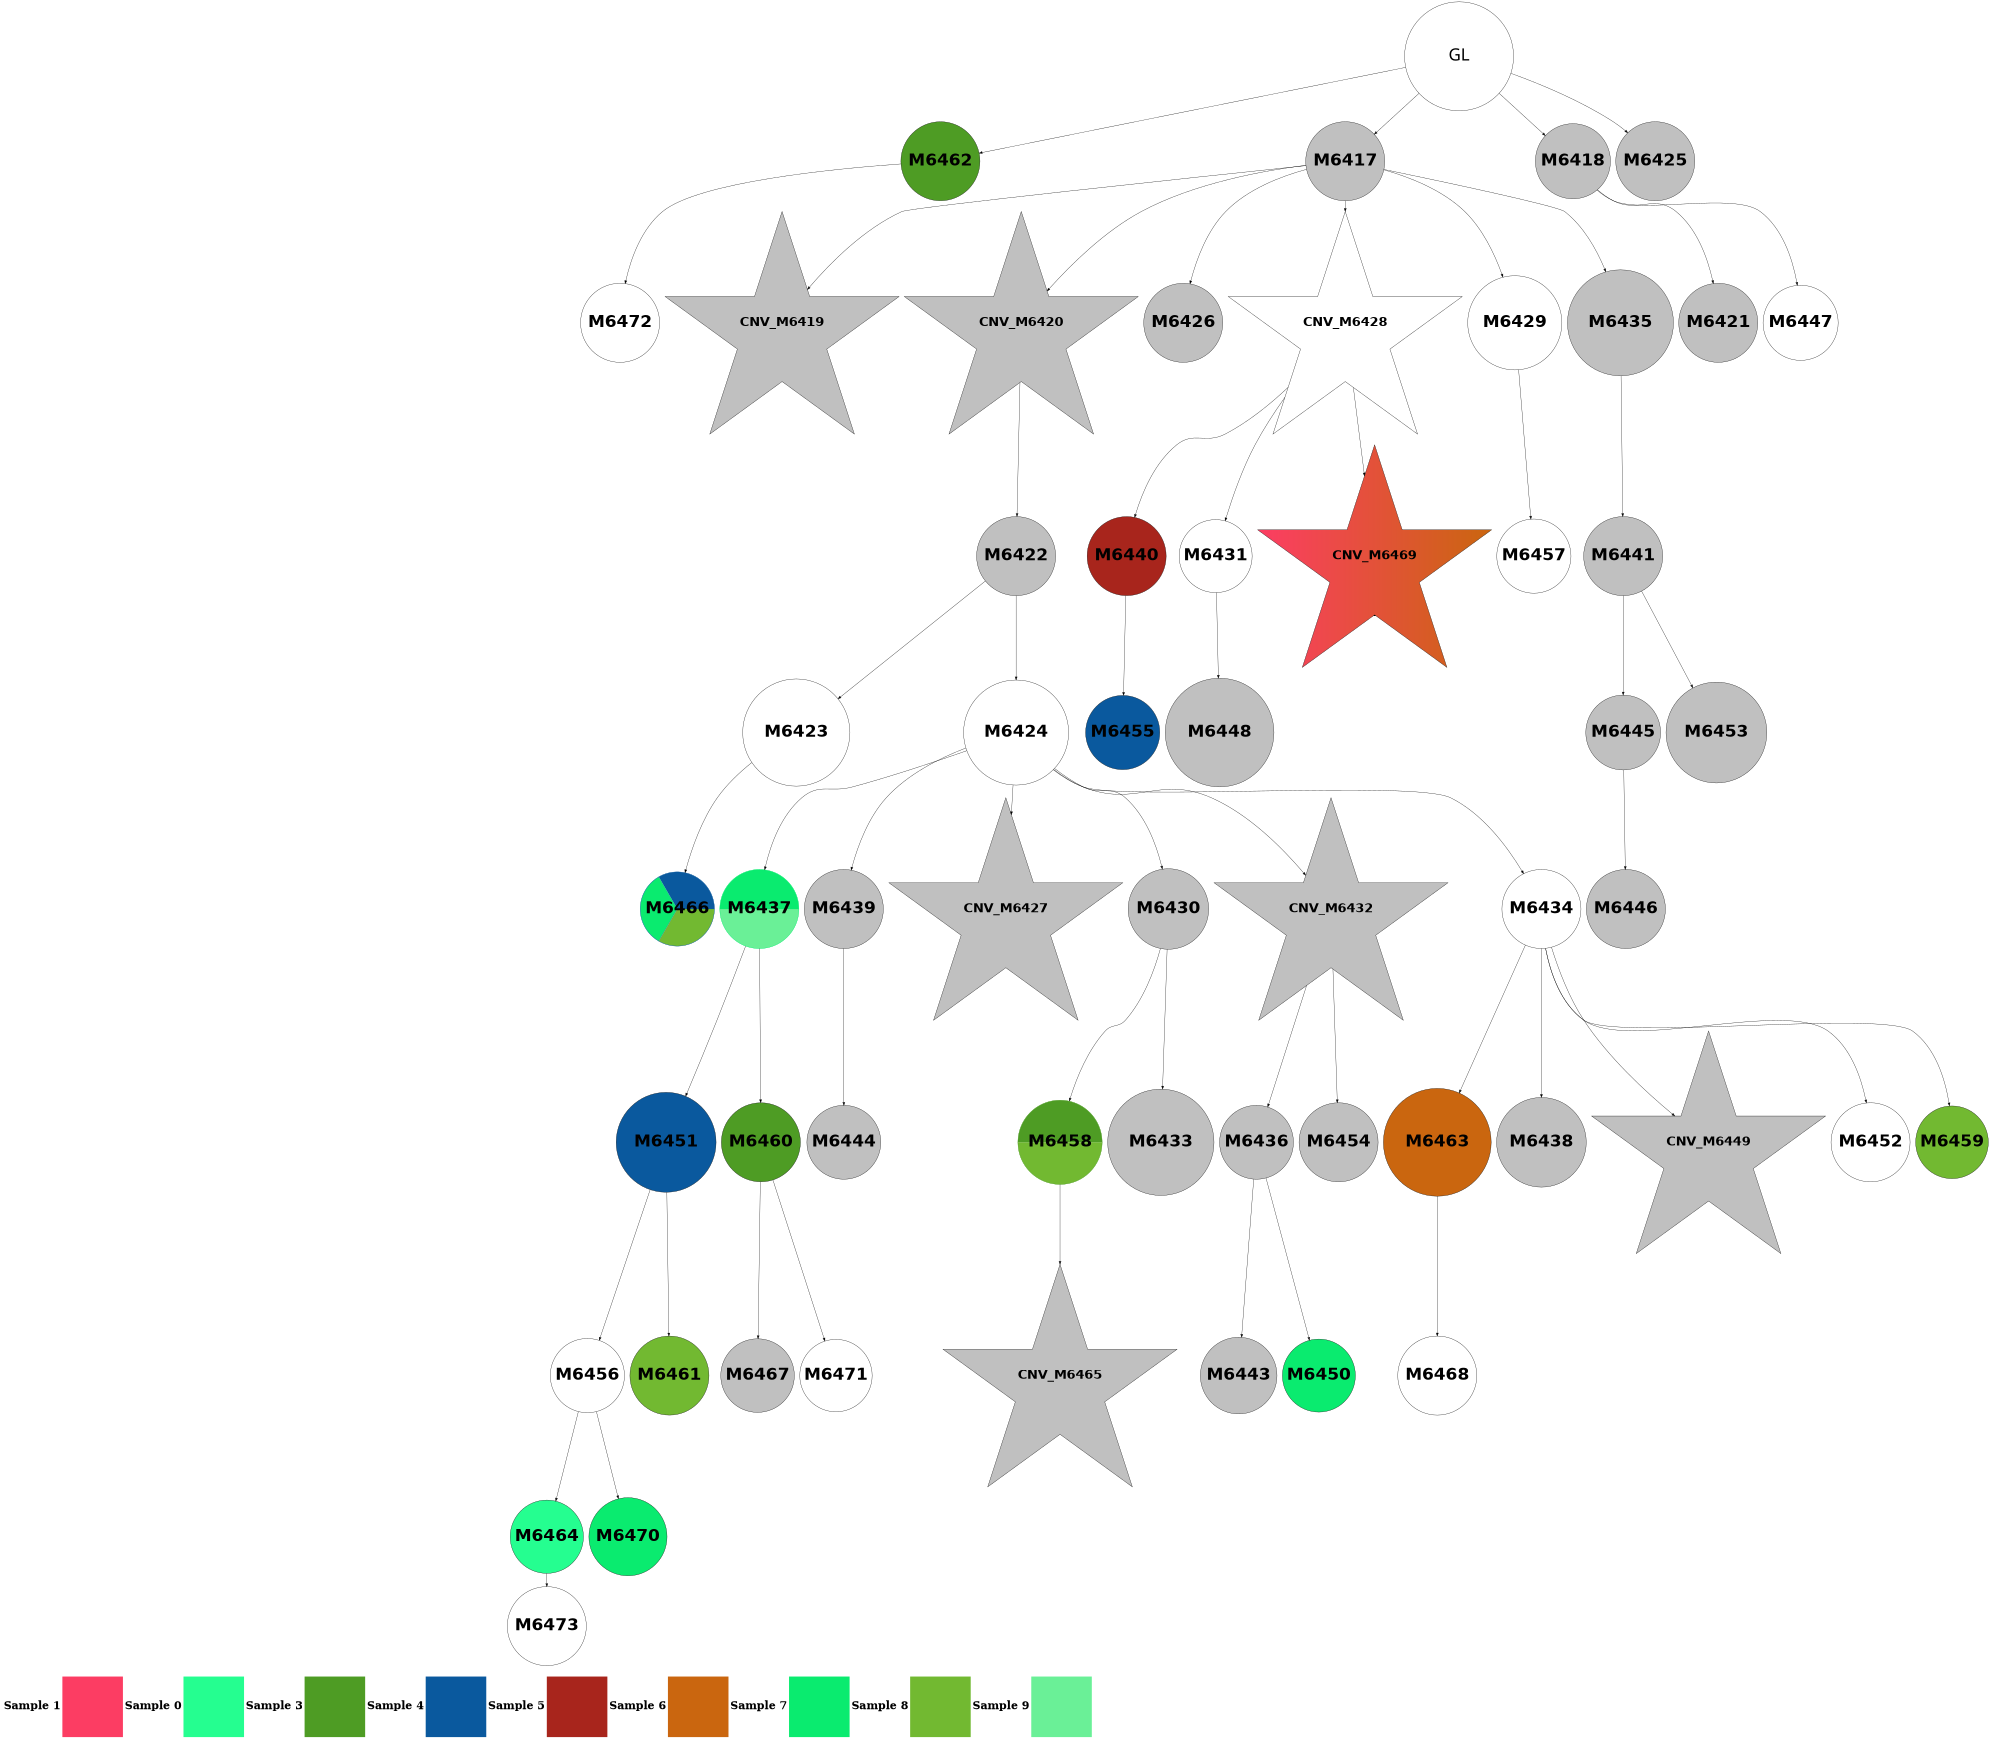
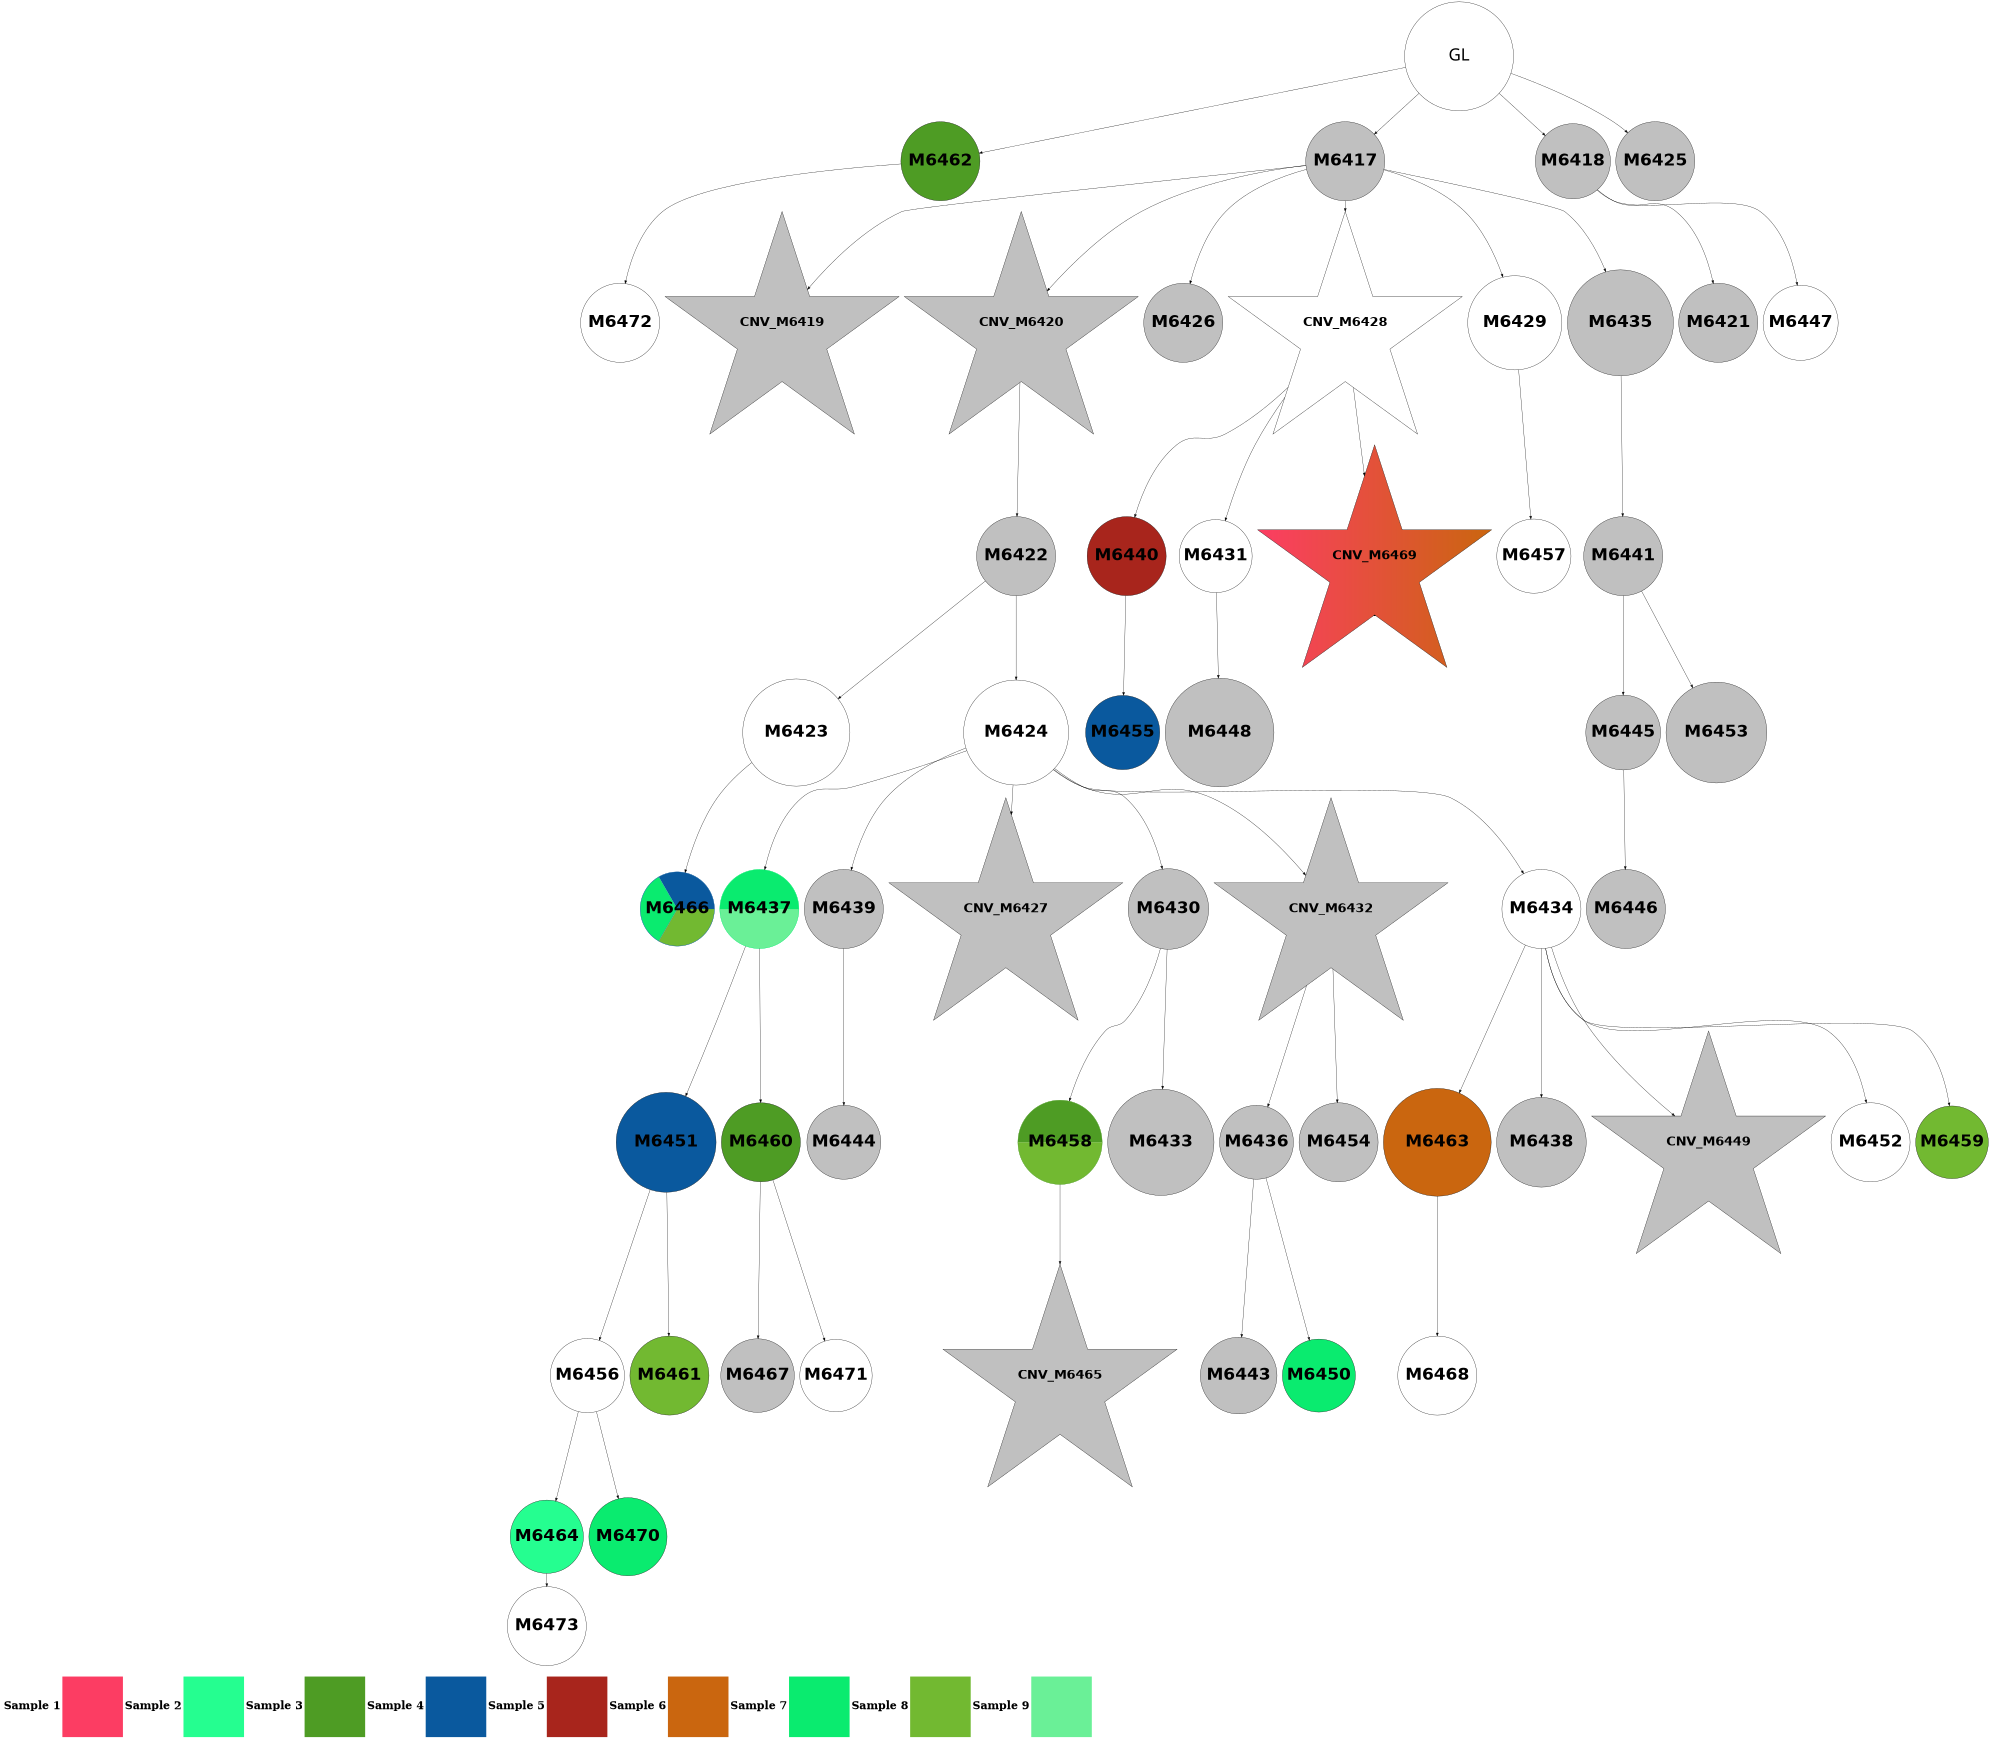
  digraph {
    rankdir=TB
    node [shape=circle fillcolor=grey fontname="helvetica-bold" fontsize=56 style=filled]
-   n1 [label=<<TABLE border="0" cellborder="0" cellspacing="0">  <TR><TD width="200" height="200" colspan="1"><FONT POINT-SIZE="36.0"><B>Sample 1</B></FONT></TD><TD width="200" height="200" colspan="1" BGCOLOR="#fc3d63"></TD> <TD width="200" height="200" colspan="1"><FONT POINT-SIZE="36.0"><B>Sample 0</B></FONT></TD><TD width="200" height="200" colspan="1" BGCOLOR="#25fe90"></TD> <TD width="200" height="200" colspan="1"><FONT POINT-SIZE="36.0"><B>Sample 3</B></FONT></TD><TD width="200" height="200" colspan="1" BGCOLOR="#4e9c24"></TD> <TD width="200" height="200" colspan="1"><FONT POINT-SIZE="36.0"><B>Sample 4</B></FONT></TD><TD width="200" height="200" colspan="1" BGCOLOR="#0a599e"></TD> <TD width="200" height="200" colspan="1"><FONT POINT-SIZE="36.0"><B>Sample 5</B></FONT></TD><TD width="200" height="200" colspan="1" BGCOLOR="#a8251c"></TD> <TD width="200" height="200" colspan="1"><FONT POINT-SIZE="36.0"><B>Sample 6</B></FONT></TD><TD width="200" height="200" colspan="1" BGCOLOR="#ca660f"></TD> <TD width="200" height="200" colspan="1"><FONT POINT-SIZE="36.0"><B>Sample 7</B></FONT></TD><TD width="200" height="200" colspan="1" BGCOLOR="#0aeb6f"></TD> <TD width="200" height="200" colspan="1"><FONT POINT-SIZE="36.0"><B>Sample 8</B></FONT></TD><TD width="200" height="200" colspan="1" BGCOLOR="#72b931"></TD> <TD width="200" height="200" colspan="1"><FONT POINT-SIZE="36.0"><B>Sample 9</B></FONT></TD><TD width="200" height="200" colspan="1" BGCOLOR="#6af097"></TD> </TR></TABLE>> margin=0 shape=none fillcolor="" fontname="" fontsize="" style=""]
+   n1 [label=<<TABLE border="0" cellborder="0" cellspacing="0">  <TR><TD width="200" height="200" colspan="1"><FONT POINT-SIZE="36.0"><B>Sample 1</B></FONT></TD><TD width="200" height="200" colspan="1" BGCOLOR="#fc3d63"></TD> <TD width="200" height="200" colspan="1"><FONT POINT-SIZE="36.0"><B>Sample 2</B></FONT></TD><TD width="200" height="200" colspan="1" BGCOLOR="#25fe90"></TD> <TD width="200" height="200" colspan="1"><FONT POINT-SIZE="36.0"><B>Sample 3</B></FONT></TD><TD width="200" height="200" colspan="1" BGCOLOR="#4e9c24"></TD> <TD width="200" height="200" colspan="1"><FONT POINT-SIZE="36.0"><B>Sample 4</B></FONT></TD><TD width="200" height="200" colspan="1" BGCOLOR="#0a599e"></TD> <TD width="200" height="200" colspan="1"><FONT POINT-SIZE="36.0"><B>Sample 5</B></FONT></TD><TD width="200" height="200" colspan="1" BGCOLOR="#a8251c"></TD> <TD width="200" height="200" colspan="1"><FONT POINT-SIZE="36.0"><B>Sample 6</B></FONT></TD><TD width="200" height="200" colspan="1" BGCOLOR="#ca660f"></TD> <TD width="200" height="200" colspan="1"><FONT POINT-SIZE="36.0"><B>Sample 7</B></FONT></TD><TD width="200" height="200" colspan="1" BGCOLOR="#0aeb6f"></TD> <TD width="200" height="200" colspan="1"><FONT POINT-SIZE="36.0"><B>Sample 8</B></FONT></TD><TD width="200" height="200" colspan="1" BGCOLOR="#72b931"></TD> <TD width="200" height="200" colspan="1"><FONT POINT-SIZE="36.0"><B>Sample 9</B></FONT></TD><TD width="200" height="200" colspan="1" BGCOLOR="#6af097"></TD> </TR></TABLE>> margin=0 shape=none fillcolor="" fontname="" fontsize="" style=""]
    n2 [height=2 label=M6436 width=2.7]
    n3 [height=2 label=M6443 width=3.51]
    n4 [fillcolor="#0aeb6f" height=2 label=M6450 width=3.04]
    n5 [color="#0aeb6f:#6af097" height=2 label=M6437 style=wedged width=1.34 fillcolor=""]
    n6 [fillcolor="#0a599e" height=2 label=M6451 width=4.58]
    n7 [fillcolor="#4e9c24" height=2 label=M6460 width=0.79]
    n8 [fillcolor=white height=2 label=M6456 width=2.62]
    n9 [fillcolor="#72b931" height=2 label=M6461 width=0.11]
    n10 [height=2 label=M6467 width=3.38]
    n11 [fillcolor=white height=2 label=M6471 width=3.21]
    n12 [fillcolor="#25fe90" height=2 label=M6464 width=2.92]
    n13 [fillcolor="#0aeb6f" height=2 label=M6470 width=2.09]
    n14 [height=2 label=M6439 width=1.66]
    n15 [height=2 label=M6444 width=2.76]
    n16 [fillcolor="#a8251c" height=2 label=M6440 width=0.58]
    n17 [fillcolor="#0a599e" height=2 label=M6455 width=2.67]
    n18 [height=2 label=M6441 width=0.87]
    n19 [height=2 label=M6445 width=2.5]
    n20 [height=2 label=M6453 width=4.63]
    n21 [height=2 label=M6446 width=1.57]
    n22 [fillcolor=white height=2 label=M6473 width=0.63]
    n23 [color="#4e9c24:#72b931" height=2 label=M6458 style=wedged width=3.86 fillcolor=""]
    n24 [fontsize=42 label=CNV_M6465 shape=star]
    n25 [fillcolor="#4e9c24" height=2 label=M6462 width=0.02]
    n26 [fillcolor=white height=2 label=M6472 width=1.45]
    n27 [fillcolor="#ca660f" height=2 label=M6463 width=4.95]
    n28 [fillcolor=white height=2 label=M6468 width=1.46]
    n29 [fontname="arial-bold" height=5 label=GL width=5 shape="" fillcolor="" style=""]
    n30 [height=2 label=M6417 width=0.42]
    n31 [height=2 label=M6418 width=3.44]
    n32 [height=2 label=M6425 width=1.14]
    n33 [fontsize=42 label=CNV_M6419 shape=star]
    n34 [fontsize=42 label=CNV_M6420 shape=star]
    n35 [height=2 label=M6426 width=1.41]
    n36 [fillcolor=white fontsize=42 label=CNV_M6428 shape=star]
    n37 [fillcolor=white height=2 label=M6429 width=4.32]
    n38 [height=2 label=M6435 width=4.86]
    n39 [height=2 label=M6421 width=0.32]
    n40 [fillcolor=white height=2 label=M6447 width=3.44]
    n41 [height=2 label=M6422 width=1.5]
    n42 [fillcolor=white height=2 label=M6431 width=3.02]
    n43 [fillcolor="#fc3d63:#ca660f" fontsize=42 label=CNV_M6469 shape=star]
    n44 [fillcolor=white height=2 label=M6457 width=2.68]
    n45 [fillcolor=white height=2 label=M6423 width=4.91]
    n46 [fillcolor=white height=2 label=M6424 width=4.82]
    n47 [height=2 label=M6448 width=4.99]
    n48 [color="#0a599e:#0aeb6f:#72b931" height=2 label=M6466 style=wedged width=2.66 fillcolor=""]
    n49 [fontsize=42 label=CNV_M6427 shape=star]
    n50 [height=2 label=M6430 width=3.69]
    n51 [fontsize=42 label=CNV_M6432 shape=star]
    n52 [fillcolor=white height=2 label=M6434 width=0.78]
    n53 [height=2 label=M6433 width=4.87]
    n54 [height=2 label=M6454 width=1.87]
    n55 [height=2 label=M6438 width=4.11]
    n56 [fontsize=42 label=CNV_M6449 shape=star]
    n57 [fillcolor=white height=2 label=M6452 width=1.71]
    n58 [fillcolor="#72b931" height=2 label=M6459 width=3.08]
    subgraph sub_1 {
      rank=sink
      n1
    }
    n2 -> n3
    n2 -> n4
    n5 -> n6
    n5 -> n7
    n6 -> n8
    n6 -> n9
    n7 -> n10
    n7 -> n11
    n8 -> n12
    n8 -> n13
    n12 -> n22
    n14 -> n15
    n16 -> n17
    n18 -> n19
    n18 -> n20
    n19 -> n21
    n23 -> n24
    n25 -> n26
    n27 -> n28
    n29 -> n25
    n29 -> n30
    n29 -> n31
    n29 -> n32
    n30 -> n33
    n30 -> n34
    n30 -> n35
    n30 -> n36
    n30 -> n37
    n30 -> n38
    n31 -> n39
    n31 -> n40
    n34 -> n41
    n36 -> n16
    n36 -> n42
    n36 -> n43
    n37 -> n44
    n38 -> n18
    n41 -> n45
    n41 -> n46
    n42 -> n47
    n45 -> n48
    n46 -> n5
    n46 -> n14
    n46 -> n49
    n46 -> n50
    n46 -> n51
    n46 -> n52
    n50 -> n23
    n50 -> n53
    n51 -> n2
    n51 -> n54
    n52 -> n27
    n52 -> n55
    n52 -> n56
    n52 -> n57
    n52 -> n58
  }
